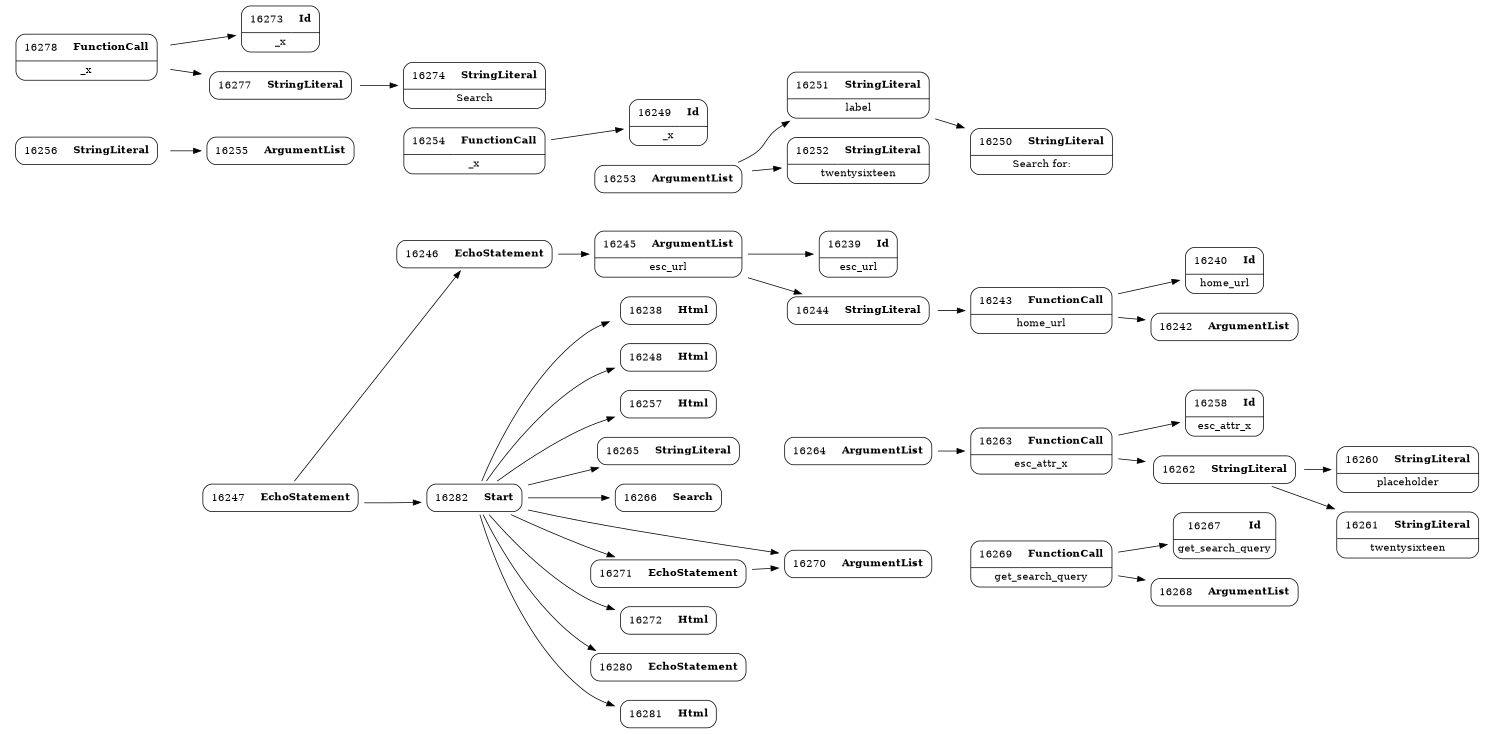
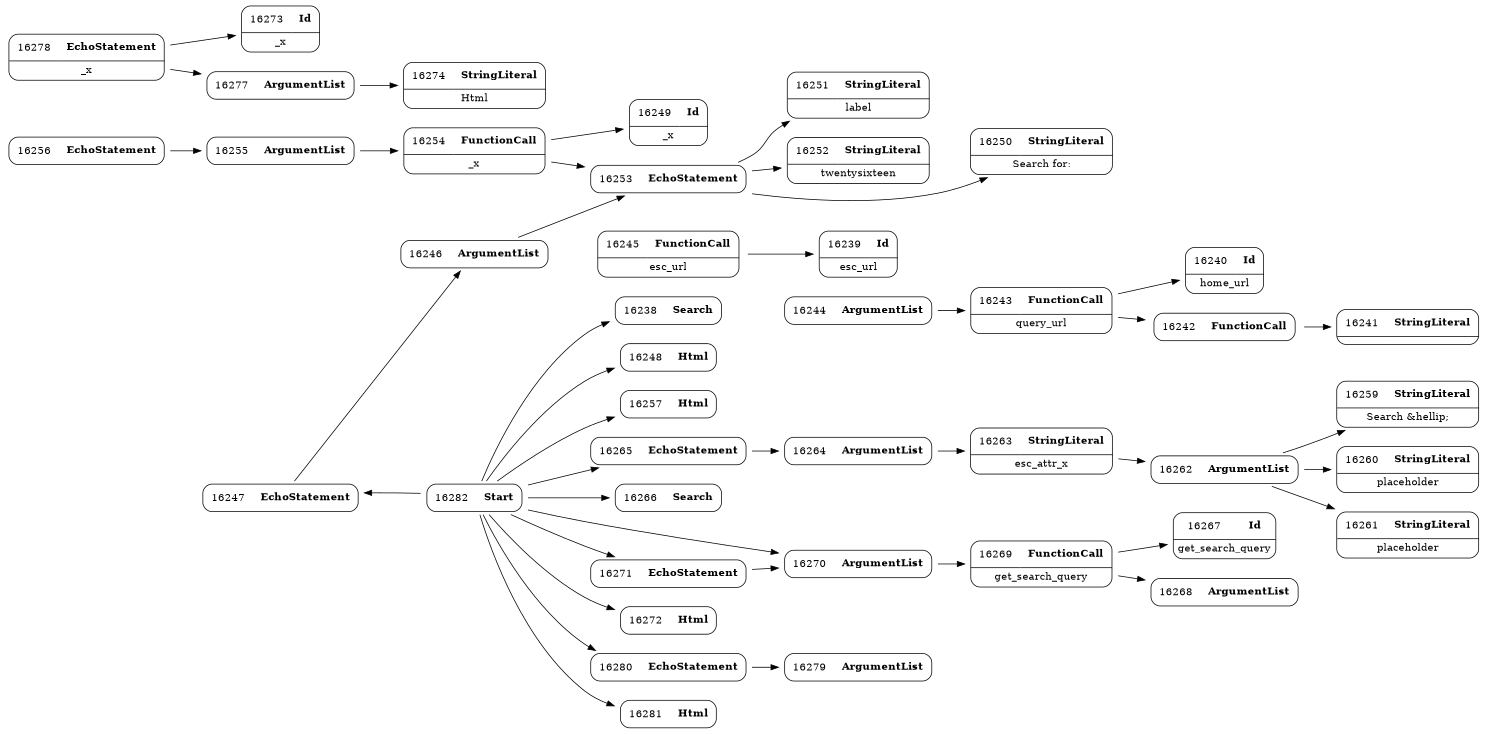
  digraph {
    fontname="DejaVu Serif"
    rankdir=LR
    node [fontname="DejaVu Serif" shape=none]
    edge [fontname="DejaVu Serif" weight=2]
-   n1 [label=<<TABLE border='1' cellspacing='0' cellpadding='10' style='rounded' ><TR><TD border='0'>16256</TD><TD border='0'><B>StringLiteral</B></TD></TR></TABLE>>]
+   n1 [label=<<TABLE border='1' cellspacing='0' cellpadding='10' style='rounded' ><TR><TD border='0'>16256</TD><TD border='0'><B>EchoStatement</B></TD></TR></TABLE>>]
    n2 [label=<<TABLE border='1' cellspacing='0' cellpadding='10' style='rounded' ><TR><TD border='0'>16255</TD><TD border='0'><B>ArgumentList</B></TD></TR></TABLE>>]
    n3 [label=<<TABLE border='1' cellspacing='0' cellpadding='10' style='rounded' ><TR><TD border='0'>16254</TD><TD border='0'><B>FunctionCall</B></TD></TR><HR/><TR><TD border='0' cellpadding='5' colspan='2'>_x</TD></TR></TABLE>>]
    n4 [label=<<TABLE border='1' cellspacing='0' cellpadding='10' style='rounded' ><TR><TD border='0'>16249</TD><TD border='0'><B>Id</B></TD></TR><HR/><TR><TD border='0' cellpadding='5' colspan='2'>_x</TD></TR></TABLE>>]
-   n5 [label=<<TABLE border='1' cellspacing='0' cellpadding='10' style='rounded' ><TR><TD border='0'>16253</TD><TD border='0'><B>ArgumentList</B></TD></TR></TABLE>>]
+   n5 [label=<<TABLE border='1' cellspacing='0' cellpadding='10' style='rounded' ><TR><TD border='0'>16253</TD><TD border='0'><B>EchoStatement</B></TD></TR></TABLE>>]
    n6 [label=<<TABLE border='1' cellspacing='0' cellpadding='10' style='rounded' ><TR><TD border='0'>16257</TD><TD border='0'><B>Html</B></TD></TR></TABLE>>]
-   n7 [label=<<TABLE border='1' cellspacing='0' cellpadding='10' style='rounded' ><TR><TD border='0'>16258</TD><TD border='0'><B>Id</B></TD></TR><HR/><TR><TD border='0' cellpadding='5' colspan='2'>esc_attr_x</TD></TR></TABLE>>]
+   n8 [label=<<TABLE border='1' cellspacing='0' cellpadding='10' style='rounded' ><TR><TD border='0'>16259</TD><TD border='0'><B>StringLiteral</B></TD></TR><HR/><TR><TD border='0' cellpadding='5' colspan='2'>Search &amp;hellip;</TD></TR></TABLE>>]
    n9 [label=<<TABLE border='1' cellspacing='0' cellpadding='10' style='rounded' ><TR><TD border='0'>16260</TD><TD border='0'><B>StringLiteral</B></TD></TR><HR/><TR><TD border='0' cellpadding='5' colspan='2'>placeholder</TD></TR></TABLE>>]
-   n10 [label=<<TABLE border='1' cellspacing='0' cellpadding='10' style='rounded' ><TR><TD border='0'>16261</TD><TD border='0'><B>StringLiteral</B></TD></TR><HR/><TR><TD border='0' cellpadding='5' colspan='2'>twentysixteen</TD></TR></TABLE>>]
-   n11 [label=<<TABLE border='1' cellspacing='0' cellpadding='10' style='rounded' ><TR><TD border='0'>16262</TD><TD border='0'><B>StringLiteral</B></TD></TR></TABLE>>]
-   n12 [label=<<TABLE border='1' cellspacing='0' cellpadding='10' style='rounded' ><TR><TD border='0'>16263</TD><TD border='0'><B>FunctionCall</B></TD></TR><HR/><TR><TD border='0' cellpadding='5' colspan='2'>esc_attr_x</TD></TR></TABLE>>]
+   n10 [label=<<TABLE border='1' cellspacing='0' cellpadding='10' style='rounded' ><TR><TD border='0'>16261</TD><TD border='0'><B>StringLiteral</B></TD></TR><HR/><TR><TD border='0' cellpadding='5' colspan='2'>placeholder</TD></TR></TABLE>>]
+   n11 [label=<<TABLE border='1' cellspacing='0' cellpadding='10' style='rounded' ><TR><TD border='0'>16262</TD><TD border='0'><B>ArgumentList</B></TD></TR></TABLE>>]
+   n12 [label=<<TABLE border='1' cellspacing='0' cellpadding='10' style='rounded' ><TR><TD border='0'>16263</TD><TD border='0'><B>StringLiteral</B></TD></TR><HR/><TR><TD border='0' cellpadding='5' colspan='2'>esc_attr_x</TD></TR></TABLE>>]
    n13 [label=<<TABLE border='1' cellspacing='0' cellpadding='10' style='rounded' ><TR><TD border='0'>16264</TD><TD border='0'><B>ArgumentList</B></TD></TR></TABLE>>]
-   n14 [label=<<TABLE border='1' cellspacing='0' cellpadding='10' style='rounded' ><TR><TD border='0'>16265</TD><TD border='0'><B>StringLiteral</B></TD></TR></TABLE>>]
+   n14 [label=<<TABLE border='1' cellspacing='0' cellpadding='10' style='rounded' ><TR><TD border='0'>16265</TD><TD border='0'><B>EchoStatement</B></TD></TR></TABLE>>]
    n15 [label=<<TABLE border='1' cellspacing='0' cellpadding='10' style='rounded' ><TR><TD border='0'>16266</TD><TD border='0'><B>Search</B></TD></TR></TABLE>>]
    n16 [label=<<TABLE border='1' cellspacing='0' cellpadding='10' style='rounded' ><TR><TD border='0'>16267</TD><TD border='0'><B>Id</B></TD></TR><HR/><TR><TD border='0' cellpadding='5' colspan='2'>get_search_query</TD></TR></TABLE>>]
    n17 [label=<<TABLE border='1' cellspacing='0' cellpadding='10' style='rounded' ><TR><TD border='0'>16268</TD><TD border='0'><B>ArgumentList</B></TD></TR></TABLE>>]
    n18 [label=<<TABLE border='1' cellspacing='0' cellpadding='10' style='rounded' ><TR><TD border='0'>16269</TD><TD border='0'><B>FunctionCall</B></TD></TR><HR/><TR><TD border='0' cellpadding='5' colspan='2'>get_search_query</TD></TR></TABLE>>]
    n19 [label=<<TABLE border='1' cellspacing='0' cellpadding='10' style='rounded' ><TR><TD border='0'>16270</TD><TD border='0'><B>ArgumentList</B></TD></TR></TABLE>>]
    n20 [label=<<TABLE border='1' cellspacing='0' cellpadding='10' style='rounded' ><TR><TD border='0'>16271</TD><TD border='0'><B>EchoStatement</B></TD></TR></TABLE>>]
    n21 [label=<<TABLE border='1' cellspacing='0' cellpadding='10' style='rounded' ><TR><TD border='0'>16272</TD><TD border='0'><B>Html</B></TD></TR></TABLE>>]
    n22 [label=<<TABLE border='1' cellspacing='0' cellpadding='10' style='rounded' ><TR><TD border='0'>16273</TD><TD border='0'><B>Id</B></TD></TR><HR/><TR><TD border='0' cellpadding='5' colspan='2'>_x</TD></TR></TABLE>>]
-   n23 [label=<<TABLE border='1' cellspacing='0' cellpadding='10' style='rounded' ><TR><TD border='0'>16274</TD><TD border='0'><B>StringLiteral</B></TD></TR><HR/><TR><TD border='0' cellpadding='5' colspan='2'>Search</TD></TR></TABLE>>]
-   n24 [label=<<TABLE border='1' cellspacing='0' cellpadding='10' style='rounded' ><TR><TD border='0'>16277</TD><TD border='0'><B>StringLiteral</B></TD></TR></TABLE>>]
-   n25 [label=<<TABLE border='1' cellspacing='0' cellpadding='10' style='rounded' ><TR><TD border='0'>16278</TD><TD border='0'><B>FunctionCall</B></TD></TR><HR/><TR><TD border='0' cellpadding='5' colspan='2'>_x</TD></TR></TABLE>>]
+   n23 [label=<<TABLE border='1' cellspacing='0' cellpadding='10' style='rounded' ><TR><TD border='0'>16274</TD><TD border='0'><B>StringLiteral</B></TD></TR><HR/><TR><TD border='0' cellpadding='5' colspan='2'>Html</TD></TR></TABLE>>]
+   n24 [label=<<TABLE border='1' cellspacing='0' cellpadding='10' style='rounded' ><TR><TD border='0'>16277</TD><TD border='0'><B>ArgumentList</B></TD></TR></TABLE>>]
+   n25 [label=<<TABLE border='1' cellspacing='0' cellpadding='10' style='rounded' ><TR><TD border='0'>16278</TD><TD border='0'><B>EchoStatement</B></TD></TR><HR/><TR><TD border='0' cellpadding='5' colspan='2'>_x</TD></TR></TABLE>>]
+   n26 [label=<<TABLE border='1' cellspacing='0' cellpadding='10' style='rounded' ><TR><TD border='0'>16279</TD><TD border='0'><B>ArgumentList</B></TD></TR></TABLE>>]
    n27 [label=<<TABLE border='1' cellspacing='0' cellpadding='10' style='rounded' ><TR><TD border='0'>16280</TD><TD border='0'><B>EchoStatement</B></TD></TR></TABLE>>]
    n28 [label=<<TABLE border='1' cellspacing='0' cellpadding='10' style='rounded' ><TR><TD border='0'>16281</TD><TD border='0'><B>Html</B></TD></TR></TABLE>>]
    n29 [label=<<TABLE border='1' cellspacing='0' cellpadding='10' style='rounded' ><TR><TD border='0'>16282</TD><TD border='0'><B>Start</B></TD></TR></TABLE>>]
-   n30 [label=<<TABLE border='1' cellspacing='0' cellpadding='10' style='rounded' ><TR><TD border='0'>16238</TD><TD border='0'><B>Html</B></TD></TR></TABLE>>]
+   n30 [label=<<TABLE border='1' cellspacing='0' cellpadding='10' style='rounded' ><TR><TD border='0'>16238</TD><TD border='0'><B>Search</B></TD></TR></TABLE>>]
    n31 [label=<<TABLE border='1' cellspacing='0' cellpadding='10' style='rounded' ><TR><TD border='0'>16247</TD><TD border='0'><B>EchoStatement</B></TD></TR></TABLE>>]
    n32 [label=<<TABLE border='1' cellspacing='0' cellpadding='10' style='rounded' ><TR><TD border='0'>16248</TD><TD border='0'><B>Html</B></TD></TR></TABLE>>]
-   n33 [label=<<TABLE border='1' cellspacing='0' cellpadding='10' style='rounded' ><TR><TD border='0'>16246</TD><TD border='0'><B>EchoStatement</B></TD></TR></TABLE>>]
-   n34 [label=<<TABLE border='1' cellspacing='0' cellpadding='10' style='rounded' ><TR><TD border='0'>16245</TD><TD border='0'><B>ArgumentList</B></TD></TR><HR/><TR><TD border='0' cellpadding='5' colspan='2'>esc_url</TD></TR></TABLE>>]
+   n33 [label=<<TABLE border='1' cellspacing='0' cellpadding='10' style='rounded' ><TR><TD border='0'>16246</TD><TD border='0'><B>ArgumentList</B></TD></TR></TABLE>>]
+   n34 [label=<<TABLE border='1' cellspacing='0' cellpadding='10' style='rounded' ><TR><TD border='0'>16245</TD><TD border='0'><B>FunctionCall</B></TD></TR><HR/><TR><TD border='0' cellpadding='5' colspan='2'>esc_url</TD></TR></TABLE>>]
    n35 [label=<<TABLE border='1' cellspacing='0' cellpadding='10' style='rounded' ><TR><TD border='0'>16239</TD><TD border='0'><B>Id</B></TD></TR><HR/><TR><TD border='0' cellpadding='5' colspan='2'>esc_url</TD></TR></TABLE>>]
    n36 [label=<<TABLE border='1' cellspacing='0' cellpadding='10' style='rounded' ><TR><TD border='0'>16240</TD><TD border='0'><B>Id</B></TD></TR><HR/><TR><TD border='0' cellpadding='5' colspan='2'>home_url</TD></TR></TABLE>>]
-   n38 [label=<<TABLE border='1' cellspacing='0' cellpadding='10' style='rounded' ><TR><TD border='0'>16242</TD><TD border='0'><B>ArgumentList</B></TD></TR></TABLE>>]
-   n39 [label=<<TABLE border='1' cellspacing='0' cellpadding='10' style='rounded' ><TR><TD border='0'>16243</TD><TD border='0'><B>FunctionCall</B></TD></TR><HR/><TR><TD border='0' cellpadding='5' colspan='2'>home_url</TD></TR></TABLE>>]
-   n40 [label=<<TABLE border='1' cellspacing='0' cellpadding='10' style='rounded' ><TR><TD border='0'>16244</TD><TD border='0'><B>StringLiteral</B></TD></TR></TABLE>>]
+   n37 [label=<<TABLE border='1' cellspacing='0' cellpadding='10' style='rounded' ><TR><TD border='0'>16241</TD><TD border='0'><B>StringLiteral</B></TD></TR><HR/><TR><TD border='0' cellpadding='5' colspan='2'></TD></TR></TABLE>>]
+   n38 [label=<<TABLE border='1' cellspacing='0' cellpadding='10' style='rounded' ><TR><TD border='0'>16242</TD><TD border='0'><B>FunctionCall</B></TD></TR></TABLE>>]
+   n39 [label=<<TABLE border='1' cellspacing='0' cellpadding='10' style='rounded' ><TR><TD border='0'>16243</TD><TD border='0'><B>FunctionCall</B></TD></TR><HR/><TR><TD border='0' cellpadding='5' colspan='2'>query_url</TD></TR></TABLE>>]
+   n40 [label=<<TABLE border='1' cellspacing='0' cellpadding='10' style='rounded' ><TR><TD border='0'>16244</TD><TD border='0'><B>ArgumentList</B></TD></TR></TABLE>>]
    n41 [label=<<TABLE border='1' cellspacing='0' cellpadding='10' style='rounded' ><TR><TD border='0'>16250</TD><TD border='0'><B>StringLiteral</B></TD></TR><HR/><TR><TD border='0' cellpadding='5' colspan='2'>Search for:</TD></TR></TABLE>>]
    n42 [label=<<TABLE border='1' cellspacing='0' cellpadding='10' style='rounded' ><TR><TD border='0'>16251</TD><TD border='0'><B>StringLiteral</B></TD></TR><HR/><TR><TD border='0' cellpadding='5' colspan='2'>label</TD></TR></TABLE>>]
    n43 [label=<<TABLE border='1' cellspacing='0' cellpadding='10' style='rounded' ><TR><TD border='0'>16252</TD><TD border='0'><B>StringLiteral</B></TD></TR><HR/><TR><TD border='0' cellpadding='5' colspan='2'>twentysixteen</TD></TR></TABLE>>]
    n1 -> n2
+   n2 -> n3
    n3 -> n4
-   n42 -> n41
+   n3 -> n5
+   n5 -> n41
    n5 -> n42
    n5 -> n43
+   n11 -> n8
    n11 -> n9
    n11 -> n10
-   n12 -> n7
    n12 -> n11
    n13 -> n12
+   n14 -> n13
    n18 -> n16
    n18 -> n17
+   n19 -> n18
    n20 -> n19
    n24 -> n23
    n25 -> n22
    n25 -> n24
+   n27 -> n26
    n29 -> n6
    n29 -> n14
    n29 -> n15
    n29 -> n19
    n29 -> n20
    n29 -> n21
    n29 -> n27
    n29 -> n28
    n29 -> n30
-   n31 -> n29
+   n29 -> n31
    n29 -> n32
    n31 -> n33
-   n33 -> n34
+   n33 -> n5
    n34 -> n35
-   n34 -> n40
+   n38 -> n37
    n39 -> n36
    n39 -> n38
    n40 -> n39
  }
